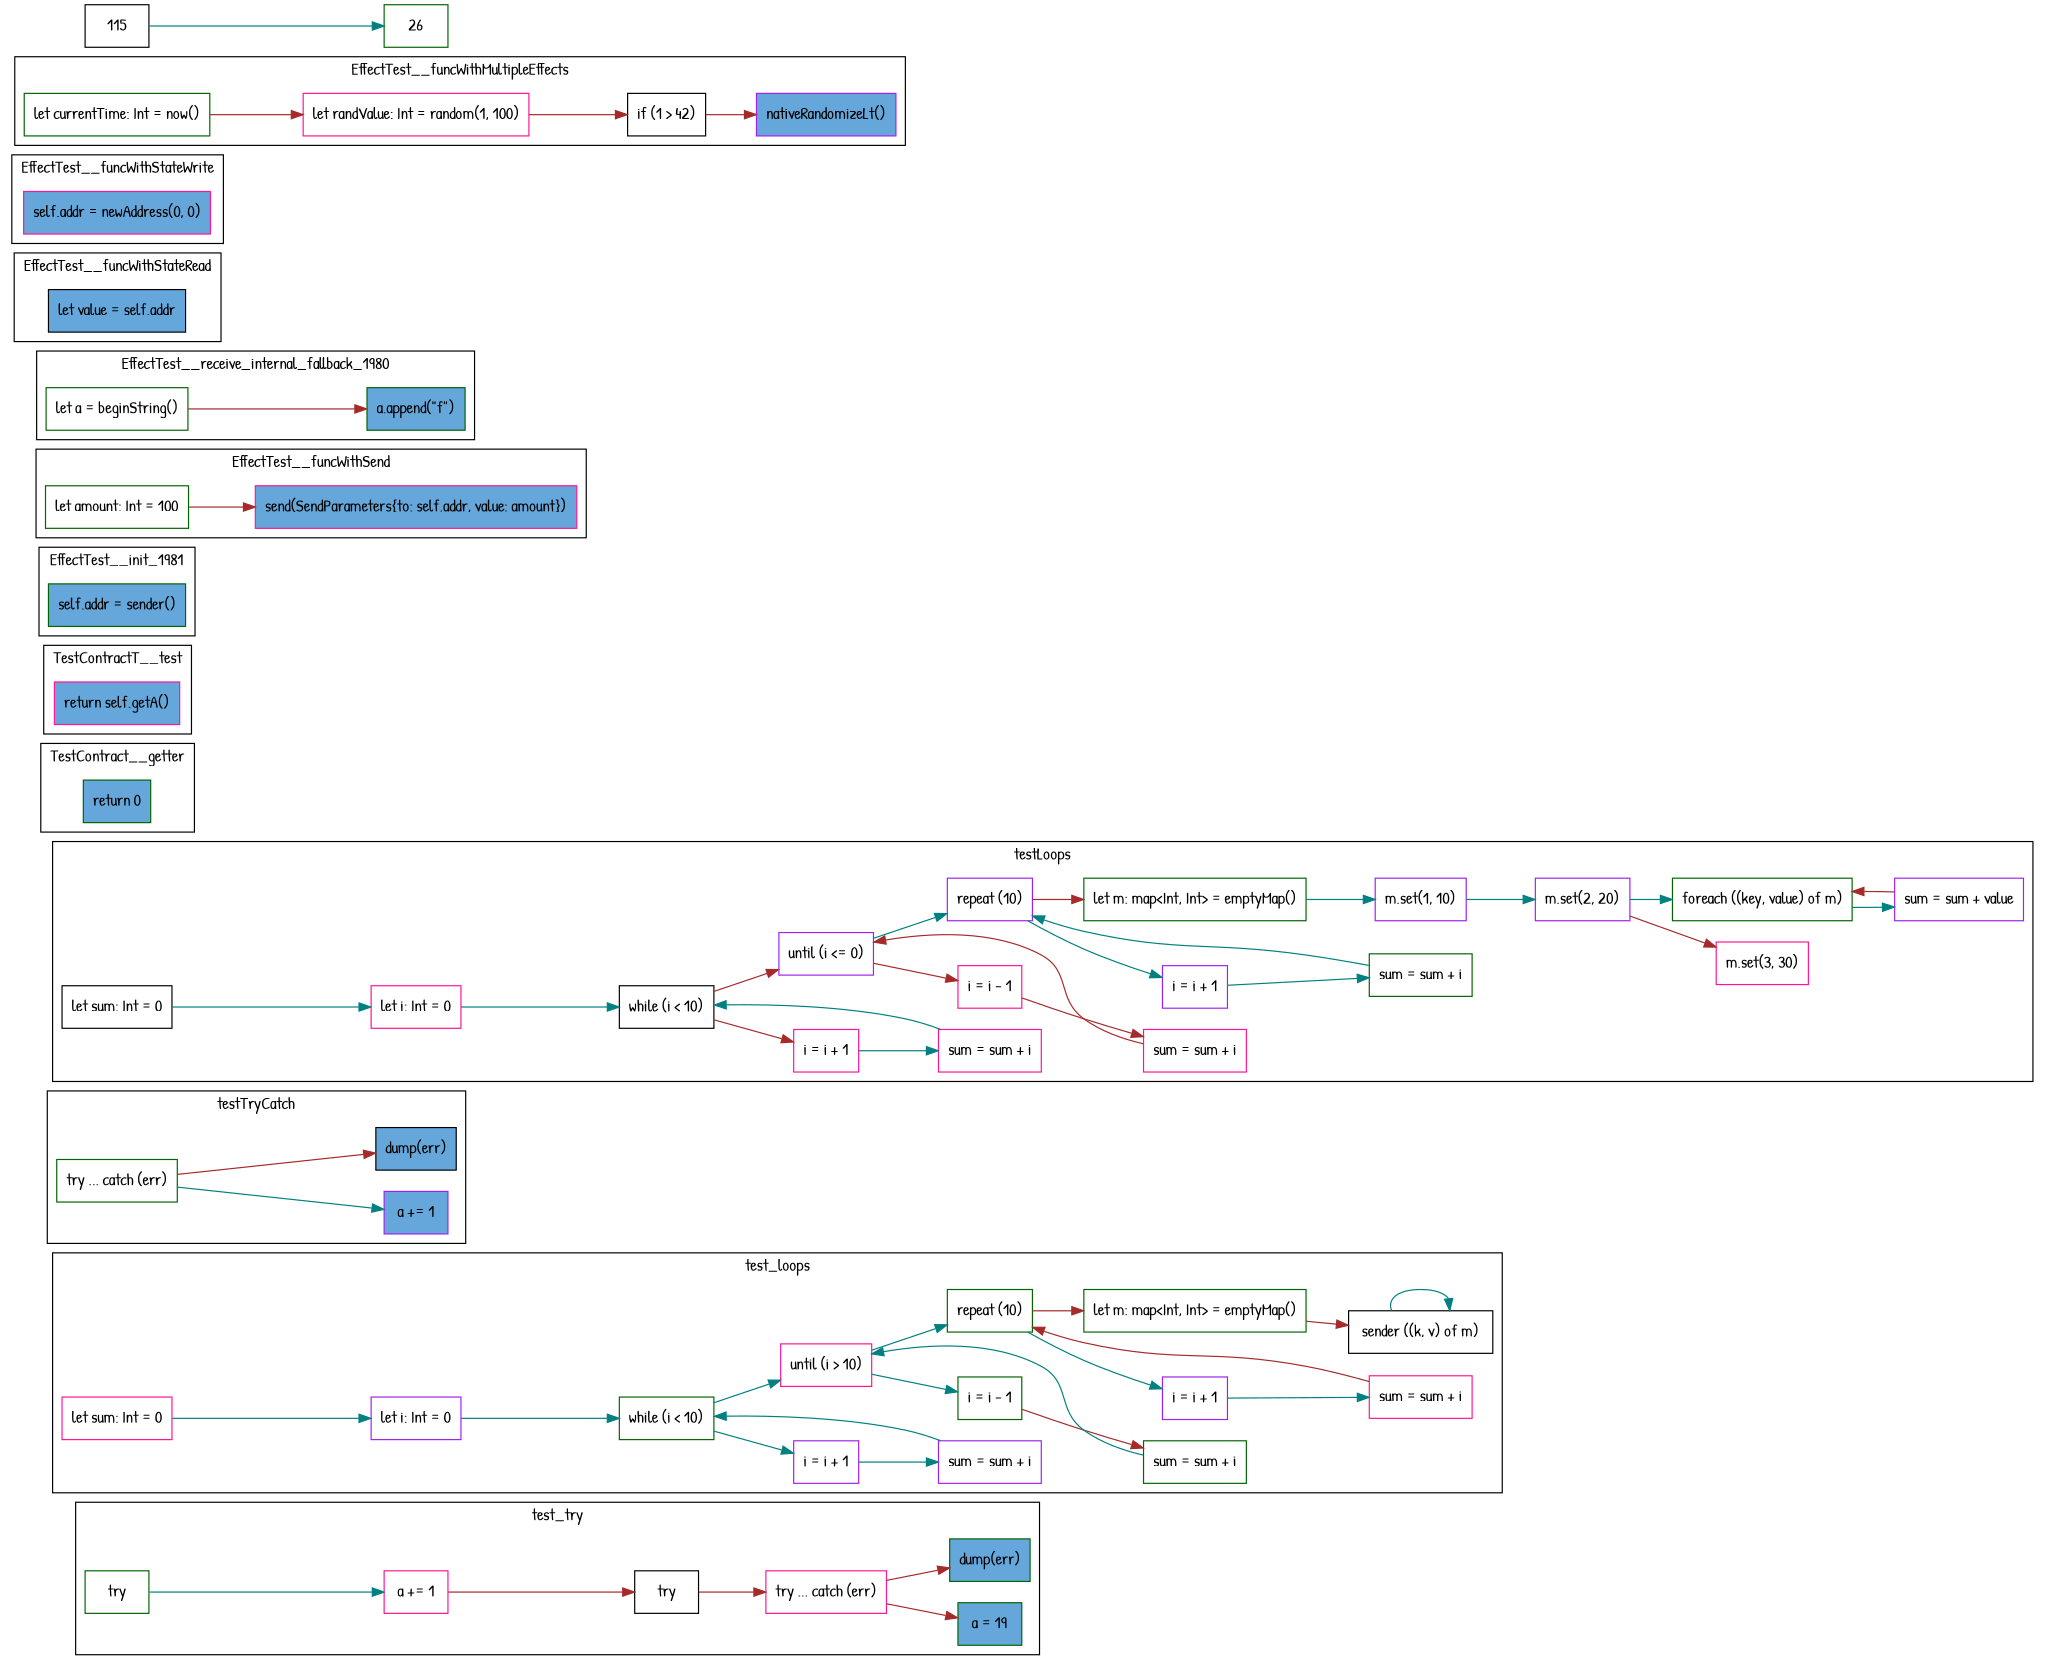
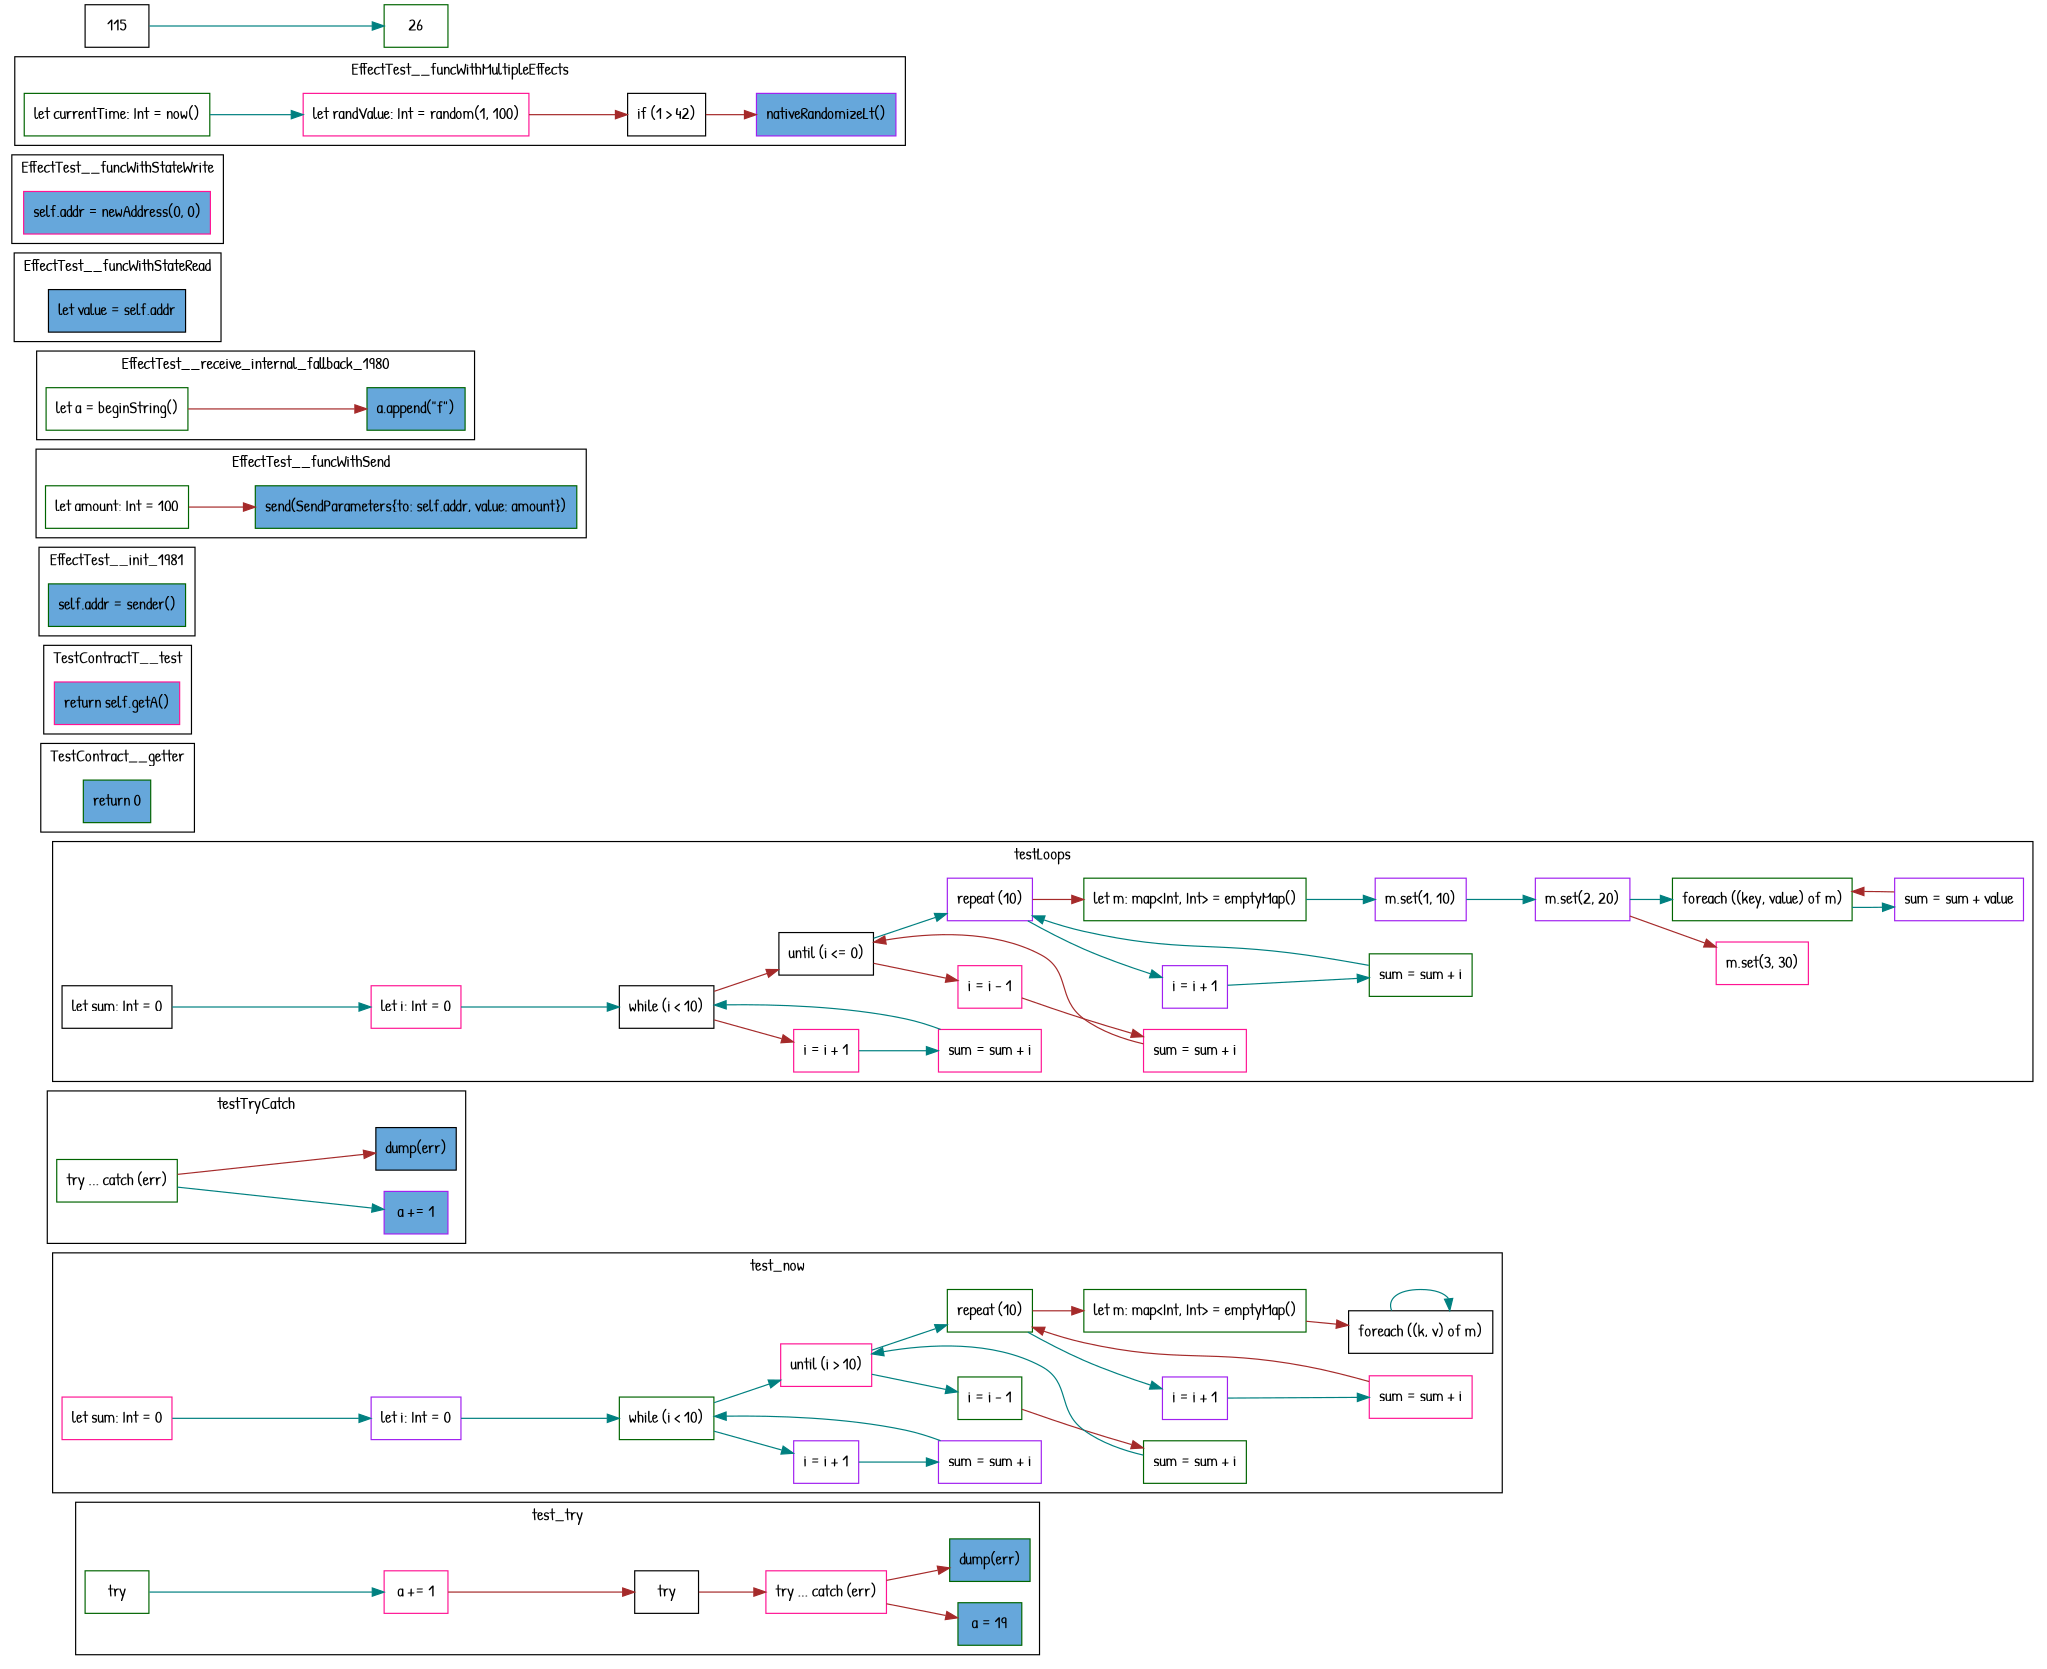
  digraph {
    fontname="Patrick Hand"
    rankdir=LR
    node [color=darkgreen fontname="Patrick Hand" shape=box]
    edge [color=teal fontname="Patrick Hand"]
    n1 [label=try]
    n2 [color=deeppink label="a += 1"]
    n3 [color=black label=try]
    n4 [color=deeppink label="try ... catch (err)"]
    n5 [fillcolor="#66A7DB" label="a = 19" style=filled]
    n6 [fillcolor="#66A7DB" label="dump(err)" style=filled]
    n7 [color=deeppink label="let sum: Int = 0"]
    n8 [color=purple label="let i: Int = 0"]
    n9 [label="while (i < 10)"]
    n10 [color=purple label="i = i + 1"]
    n11 [color=deeppink label="until (i > 10)"]
    n12 [color=purple label="sum = sum + i"]
    n13 [label="i = i - 1"]
    n14 [label="repeat (10)"]
    n15 [label="sum = sum + i"]
    n16 [color=purple label="i = i + 1"]
    n17 [label="let m: map<Int, Int> = emptyMap()"]
    n18 [color=deeppink label="sum = sum + i"]
-   n19 [color=black label="sender ((k, v) of m)"]
+   n19 [color=black label="foreach ((k, v) of m)"]
    n20 [label="try ... catch (err)"]
    n21 [color=purple fillcolor="#66A7DB" label="a += 1" style=filled]
    n22 [color=black fillcolor="#66A7DB" label="dump(err)" style=filled]
    n23 [color=black label="let sum: Int = 0"]
    n24 [color=deeppink label="let i: Int = 0"]
    n25 [color=black label="while (i < 10)"]
    n26 [color=deeppink label="i = i + 1"]
-   n27 [color=purple label="until (i <= 0)"]
+   n27 [color=black label="until (i <= 0)"]
    n28 [color=deeppink label="sum = sum + i"]
    n29 [color=deeppink label="i = i - 1"]
    n30 [color=purple label="repeat (10)"]
    n31 [color=deeppink label="sum = sum + i"]
    n32 [color=purple label="i = i + 1"]
    n33 [label="let m: map<Int, Int> = emptyMap()"]
    n34 [label="sum = sum + i"]
    n35 [color=purple label="m.set(1, 10)"]
    n36 [color=purple label="m.set(2, 20)"]
    n37 [color=deeppink label="m.set(3, 30)"]
    n38 [label="foreach ((key, value) of m)"]
    n39 [color=purple label="sum = sum + value"]
    n40 [fillcolor="#66A7DB" label="return 0" style=filled]
    n41 [color=deeppink fillcolor="#66A7DB" label="return self.getA()" style=filled]
    n42 [fillcolor="#66A7DB" label="self.addr = sender()" style=filled]
    n43 [label="let amount: Int = 100"]
-   n44 [color=deeppink fillcolor="#66A7DB" label="send(SendParameters{to: self.addr, value: amount})" style=filled]
+   n44 [fillcolor="#66A7DB" label="send(SendParameters{to: self.addr, value: amount})" style=filled]
    n45 [label="let a = beginString()"]
    n46 [fillcolor="#66A7DB" label="a.append(\"f\")" style=filled]
    n47 [color=black fillcolor="#66A7DB" label="let value = self.addr" style=filled]
    n48 [color=deeppink fillcolor="#66A7DB" label="self.addr = newAddress(0, 0)" style=filled]
    n49 [label="let currentTime: Int = now()"]
    n50 [color=deeppink label="let randValue: Int = random(1, 100)"]
    n51 [color=black label="if (1 > 42)"]
    n52 [color=purple fillcolor="#66A7DB" label="nativeRandomizeLt()" style=filled]
    115 [color=black]
    26
    subgraph cluster_1 {
      label=test_try
      n1
      n2
      n3
      n4
      n5
      n6
    }
    subgraph cluster_2 {
-     label=test_loops
+     label=test_now
      n7
      n8
      n9
      n10
      n11
      n12
      n13
      n14
      n15
      n16
      n17
      n18
      n19
    }
    subgraph cluster_3 {
      label=testTryCatch
      n20
      n21
      n22
    }
    subgraph cluster_4 {
      label=testLoops
      n23
      n24
      n25
      n26
      n27
      n28
      n29
      n30
      n31
      n32
      n33
      n34
      n35
      n36
      n37
      n38
      n39
    }
    subgraph cluster_5 {
      label=TestContract__getter
      n40
    }
    subgraph cluster_6 {
      label=TestContractF__test
    }
    subgraph cluster_7 {
      label=TestContractT__test
      n41
    }
    subgraph cluster_8 {
      label=TestContractT__receive_external_fallback_1722
    }
    subgraph cluster_9 {
      label=EffectTest__init_1981
      n42
    }
    subgraph cluster_10 {
      label=EffectTest__funcWithSend
      n43
      n44
    }
    subgraph cluster_11 {
      label=EffectTest__receive_internal_fallback_1980
      n45
      n46
    }
    subgraph cluster_12 {
      label=EffectTest__funcWithStateRead
      n47
    }
    subgraph cluster_13 {
      label=EffectTest__funcWithStateWrite
      n48
    }
    subgraph cluster_14 {
      label=EffectTest__funcWithMultipleEffects
      n49
      n50
      n51
      n52
    }
    n1 -> n2
    n2 -> n3 [color=brown]
    n3 -> n4 [color=brown]
    n4 -> n5 [color=brown]
    n4 -> n6 [color=brown]
    n7 -> n8
    n8 -> n9
    n9 -> n10
    n9 -> n11
    n10 -> n12
    n11 -> n13
    n11 -> n14
    n12 -> n9
    n13 -> n15 [color=brown]
    n14 -> n16
    n14 -> n17 [color=brown]
    n15 -> n11
    n16 -> n18
    n17 -> n19 [color=brown]
    n18 -> n14 [color=brown]
    n19 -> n19
    n20 -> n21
    n20 -> n22 [color=brown]
    n23 -> n24
    n24 -> n25
    n25 -> n26 [color=brown]
    n25 -> n27 [color=brown]
    n26 -> n28
    n27 -> n29 [color=brown]
    n27 -> n30
    n28 -> n25
    n29 -> n31 [color=brown]
    n30 -> n32
    n30 -> n33 [color=brown]
    n31 -> n27 [color=brown]
    n32 -> n34
    n33 -> n35
    n34 -> n30
    n35 -> n36
    n36 -> n37 [color=brown]
    n36 -> n38
    n38 -> n39
    n39 -> n38 [color=brown]
    n43 -> n44 [color=brown]
    n45 -> n46 [color=brown]
-   n49 -> n50 [color=brown]
+   n49 -> n50
    n50 -> n51 [color=brown]
    n51 -> n52 [color=brown]
    115 -> 26
  }
